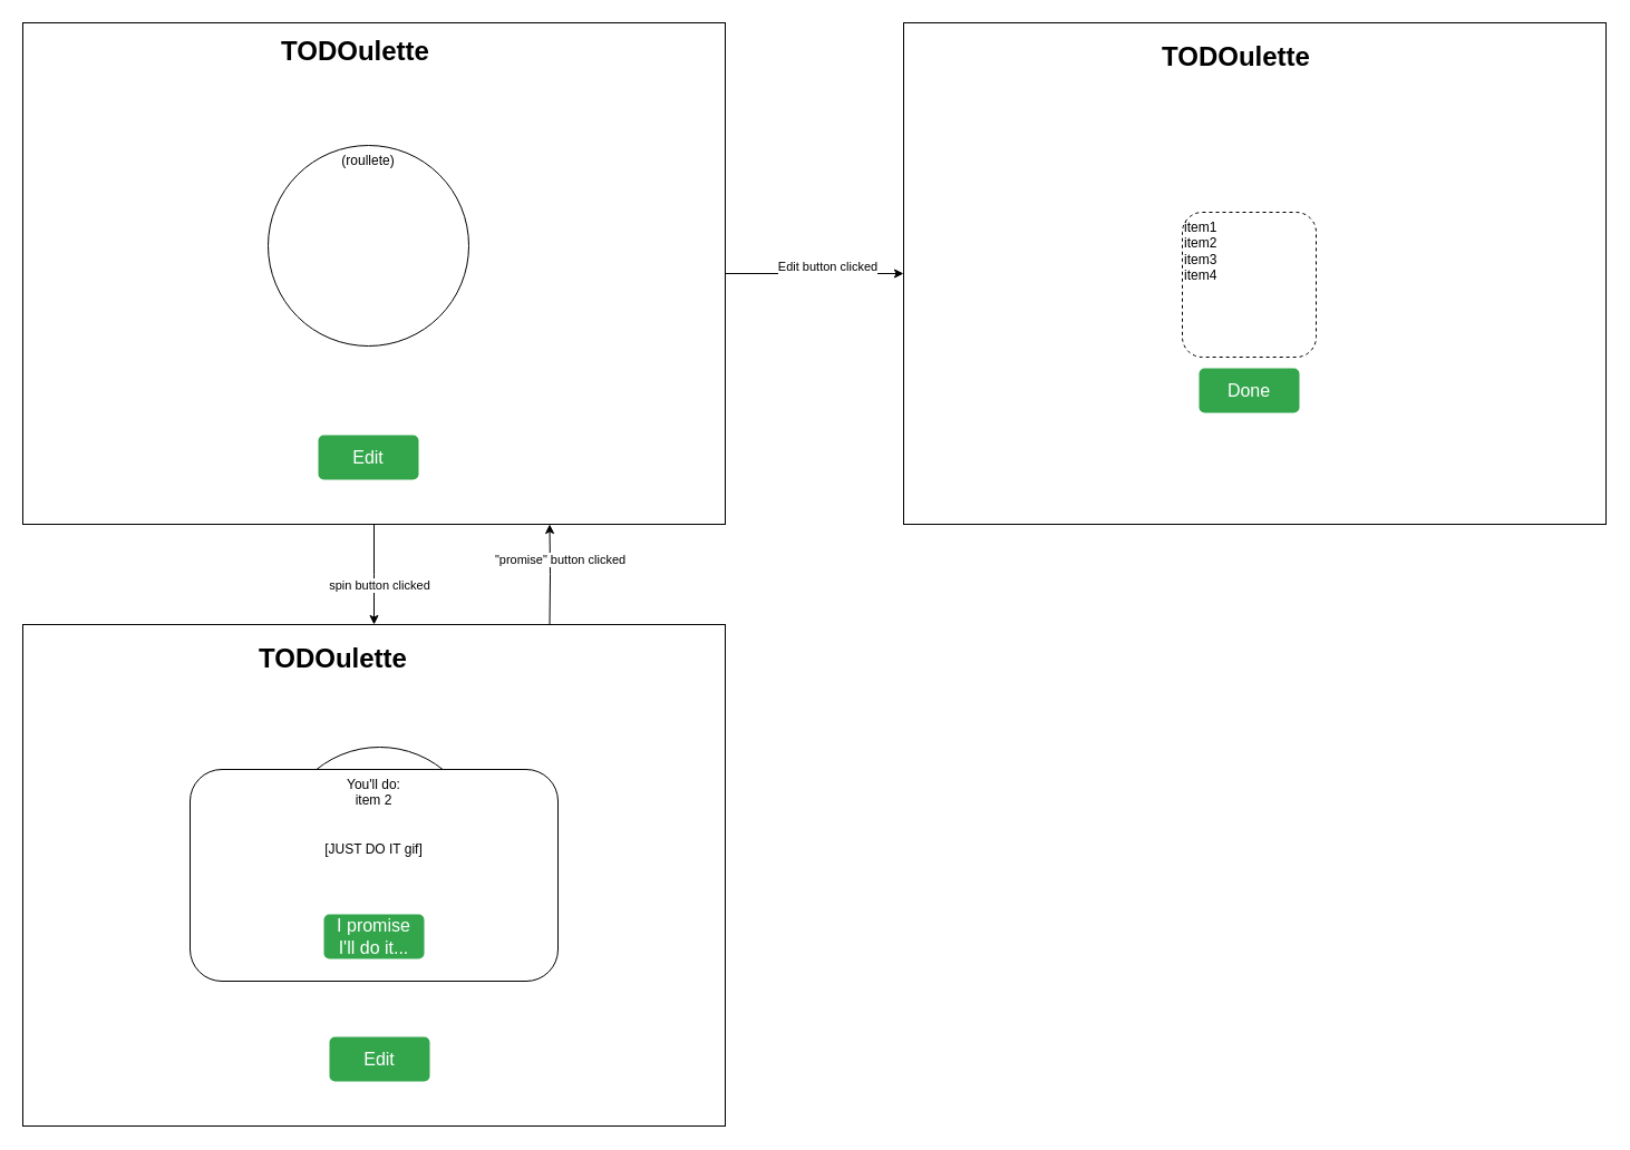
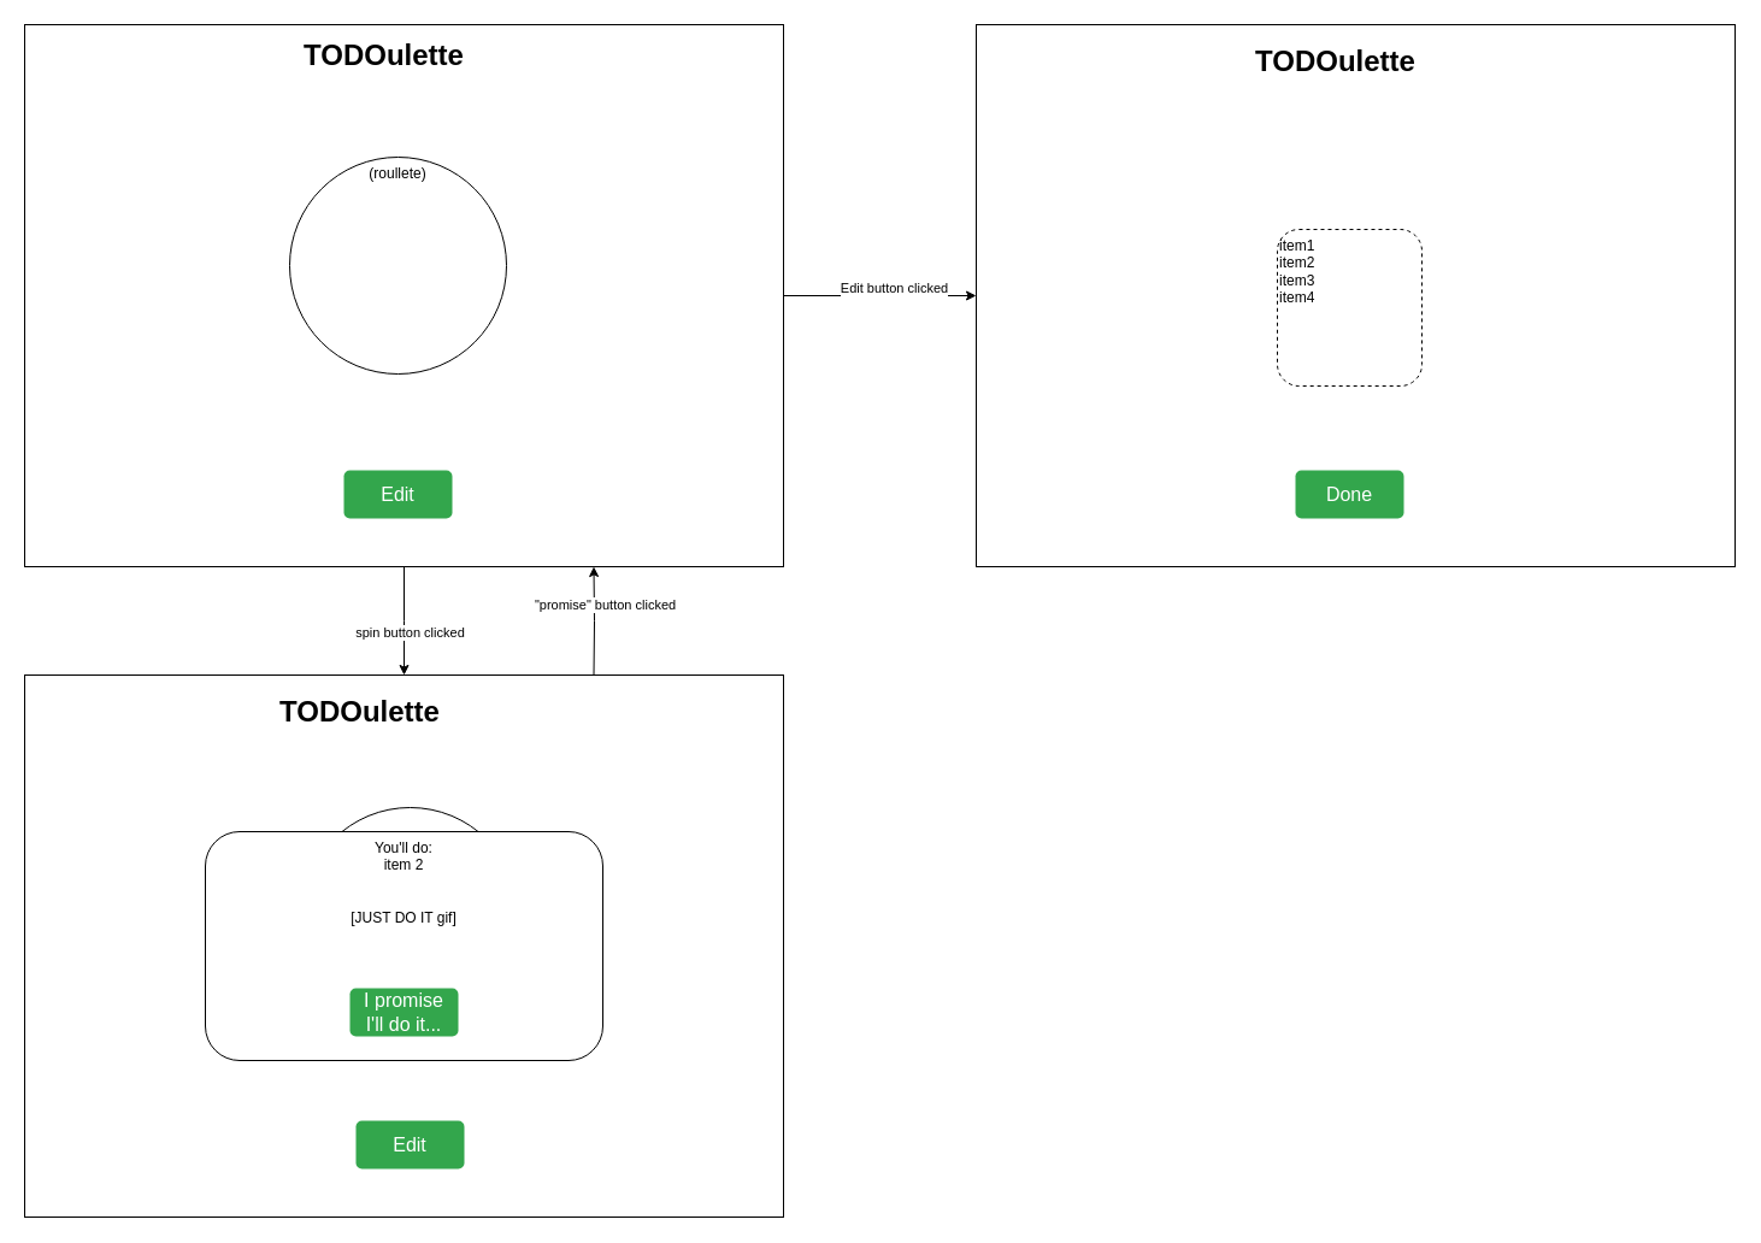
  <mxCell id="0" />
  <mxCell id="1" parent="0" />
  <mxCell id="2" style="edgeStyle=orthogonalEdgeStyle;rounded=0;orthogonalLoop=1;jettySize=auto;html=1;" parent="1" source="6" target="9" edge="1"><mxGeometry relative="1" as="geometry" /></mxCell>
  <mxCell id="3" value="Edit button clicked" style="edgeLabel;html=1;align=center;verticalAlign=middle;resizable=0;points=[];" parent="2" vertex="1" connectable="0"><mxGeometry x="0.139" y="7" relative="1" as="geometry"><mxPoint as="offset" /></mxGeometry></mxCell>
  <mxCell id="4" style="edgeStyle=orthogonalEdgeStyle;rounded=0;orthogonalLoop=1;jettySize=auto;html=1;entryX=0.5;entryY=0;entryDx=0;entryDy=0;" parent="1" source="6" edge="1"><mxGeometry relative="1" as="geometry"><mxPoint x="335" y="560" as="targetPoint" /></mxGeometry></mxCell>
  <mxCell id="5" value="spin button clicked" style="edgeLabel;html=1;align=center;verticalAlign=middle;resizable=0;points=[];" parent="4" vertex="1" connectable="0"><mxGeometry x="0.221" y="4" relative="1" as="geometry"><mxPoint as="offset" /></mxGeometry></mxCell>
  <mxCell id="6" value="" style="rounded=0;whiteSpace=wrap;html=1;" parent="1" vertex="1"><mxGeometry x="20" y="20" width="630" height="450" as="geometry" /></mxCell>
  <mxCell id="7" value="Edit" style="html=1;shadow=0;dashed=0;shape=mxgraph.bootstrap.rrect;rSize=5;strokeColor=none;strokeWidth=1;fillColor=#33A64C;fontColor=#FFFFFF;whiteSpace=wrap;align=center;verticalAlign=middle;spacingLeft=0;fontStyle=0;fontSize=16;spacing=5;" parent="1" vertex="1"><mxGeometry x="285" y="390" width="90" height="40" as="geometry" /></mxCell>
  <mxCell id="8" value="(roullete)" style="ellipse;whiteSpace=wrap;html=1;verticalAlign=top;" parent="1" vertex="1"><mxGeometry x="240" y="130" width="180" height="180" as="geometry" /></mxCell>
  <mxCell id="9" value="" style="rounded=0;whiteSpace=wrap;html=1;" parent="1" vertex="1"><mxGeometry x="810" y="20" width="630" height="450" as="geometry" /></mxCell>
- <mxCell id="10" value="Done" style="html=1;shadow=0;dashed=0;shape=mxgraph.bootstrap.rrect;rSize=5;strokeColor=none;strokeWidth=1;fillColor=#33A64C;fontColor=#FFFFFF;whiteSpace=wrap;align=center;verticalAlign=middle;spacingLeft=0;fontStyle=0;fontSize=16;spacing=5;" parent="1" vertex="1"><mxGeometry x="1075" y="330" width="90" height="40" as="geometry" /></mxCell>
+ <mxCell id="10" value="Done" style="html=1;shadow=0;dashed=0;shape=mxgraph.bootstrap.rrect;rSize=5;strokeColor=none;strokeWidth=1;fillColor=#33A64C;fontColor=#FFFFFF;whiteSpace=wrap;align=center;verticalAlign=middle;spacingLeft=0;fontStyle=0;fontSize=16;spacing=5;" parent="1" vertex="1"><mxGeometry x="1075" y="390" width="90" height="40" as="geometry" /></mxCell>
  <mxCell id="11" value="item1&lt;br&gt;item2&lt;br&gt;item3&lt;br&gt;&lt;div style=&quot;&quot;&gt;&lt;span style=&quot;background-color: transparent; color: light-dark(rgb(0, 0, 0), rgb(255, 255, 255));&quot;&gt;item4&lt;/span&gt;&lt;/div&gt;" style="rounded=1;whiteSpace=wrap;html=1;align=left;verticalAlign=top;dashed=1;" parent="1" vertex="1"><mxGeometry x="1060" y="190" width="120" height="130" as="geometry" /></mxCell>
  <mxCell id="12" value="" style="rounded=0;whiteSpace=wrap;html=1;" parent="1" vertex="1"><mxGeometry x="20" y="560" width="630" height="450" as="geometry" /></mxCell>
  <mxCell id="13" value="Edit" style="html=1;shadow=0;dashed=0;shape=mxgraph.bootstrap.rrect;rSize=5;strokeColor=none;strokeWidth=1;fillColor=#33A64C;fontColor=#FFFFFF;whiteSpace=wrap;align=center;verticalAlign=middle;spacingLeft=0;fontStyle=0;fontSize=16;spacing=5;" parent="1" vertex="1"><mxGeometry x="295" y="930" width="90" height="40" as="geometry" /></mxCell>
  <mxCell id="14" style="edgeStyle=orthogonalEdgeStyle;rounded=0;orthogonalLoop=1;jettySize=auto;html=1;exitX=0.75;exitY=0;exitDx=0;exitDy=0;entryX=0.75;entryY=1;entryDx=0;entryDy=0;" parent="1" target="6" edge="1"><mxGeometry relative="1" as="geometry"><mxPoint x="492.5" y="560" as="sourcePoint" /></mxGeometry></mxCell>
  <mxCell id="15" value="&quot;promise&quot; button clicked" style="edgeLabel;html=1;align=center;verticalAlign=middle;resizable=0;points=[];" parent="14" vertex="1" connectable="0"><mxGeometry x="0.309" y="-9" relative="1" as="geometry"><mxPoint as="offset" /></mxGeometry></mxCell>
  <mxCell id="16" value="" style="ellipse;whiteSpace=wrap;html=1;" parent="1" vertex="1"><mxGeometry x="250" y="670" width="180" height="180" as="geometry" /></mxCell>
  <mxCell id="17" value="You'll do:&lt;br&gt;item 2&lt;br&gt;&lt;br&gt;&lt;br&gt;[JUST DO IT gif]&lt;div&gt;&lt;br&gt;&lt;/div&gt;" style="rounded=1;whiteSpace=wrap;html=1;verticalAlign=top;" parent="1" vertex="1"><mxGeometry x="170" y="690" width="330" height="190" as="geometry" /></mxCell>
  <mxCell id="18" value="I promise I'll do it..." style="html=1;shadow=0;dashed=0;shape=mxgraph.bootstrap.rrect;rSize=5;strokeColor=none;strokeWidth=1;fillColor=#33A64C;fontColor=#FFFFFF;whiteSpace=wrap;align=center;verticalAlign=middle;spacingLeft=0;fontStyle=0;fontSize=16;spacing=5;" parent="1" vertex="1"><mxGeometry x="290" y="820" width="90" height="40" as="geometry" /></mxCell>
  <mxCell id="19" value="&lt;h1 style=&quot;margin-top: 0px;&quot;&gt;TODOulette&lt;/h1&gt;" style="text;html=1;whiteSpace=wrap;overflow=hidden;rounded=0;" parent="1" vertex="1"><mxGeometry x="250" y="25" width="180" height="50" as="geometry" /></mxCell>
  <mxCell id="20" value="&lt;h1 style=&quot;margin-top: 0px;&quot;&gt;TODOulette&lt;/h1&gt;" style="text;html=1;whiteSpace=wrap;overflow=hidden;rounded=0;" parent="1" vertex="1"><mxGeometry x="230" y="570" width="180" height="50" as="geometry" /></mxCell>
  <mxCell id="21" value="&lt;h1 style=&quot;margin-top: 0px;&quot;&gt;TODOulette&lt;/h1&gt;" style="text;html=1;whiteSpace=wrap;overflow=hidden;rounded=0;" parent="1" vertex="1"><mxGeometry x="1040" y="30" width="180" height="50" as="geometry" /></mxCell>
